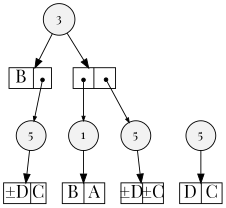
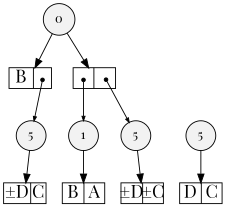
  digraph {
    fontname="Playfair Display"
    node [fillcolor=white fontname="Playfair Display" shape=record style=filled fixedsize=true fontsize=20]
    edge [arraysize=.50 fontname="Playfair Display"]
    n1 [fillcolor=gray95 height=.25 label=1 shape=circle width=.25 fixedsize="" fontsize=""]
    n2 [fillcolor=gray95 height=.25 label=5 shape=circle width=.25 fixedsize="" fontsize=""]
    n3 [fillcolor=gray95 height=.25 label=5 shape=circle width=.25 fixedsize="" fontsize=""]
    n4 [fillcolor=gray95 height=.25 label=5 shape=circle width=.25 fixedsize="" fontsize=""]
-   n5 [fillcolor=gray95 height=.25 label=3 shape=circle width=.25 fixedsize="" fontsize=""]
+   n5 [fillcolor=gray95 height=.25 label=0 shape=circle width=.25 fixedsize="" fontsize=""]
    n6 [height=.30 label="<L>B|<R>A" width=.65]
    n7 [height=.30 label="<L>&#177;D|<R>&#177;C" width=.65]
    n8 [height=.30 label="<L>&#177;D|<R>C" width=.65]
    n9 [height=.30 label="<L>D|<R>C" width=.65]
    n10 [height=.30 label="<L>B|<R>" width=.65]
    n11 [height=.30 label="<L>|<R>" width=.65]
    subgraph sub_1 {
      rank=same
      n1
    }
    subgraph sub_2 {
      rank=same
      n2
      n3
      n4
    }
    subgraph sub_3 {
      rank=same
      n5
    }
    n1 -> n6
    n2 -> n7
    n3 -> n8
    n4 -> n9
    n5 -> n10
    n5 -> n11
    n10 -> n3 [arrowsize=.50 arrowtail=dot dir=both tailclip=false tailport="R:c" arraysize=""]
    n11 -> n1 [arrowsize=.50 arrowtail=dot dir=both tailclip=false tailport="L:c" arraysize=""]
    n11 -> n2 [arrowsize=.50 arrowtail=dot dir=both tailclip=false tailport="R:c" arraysize=""]
  }
